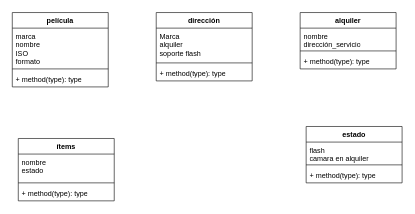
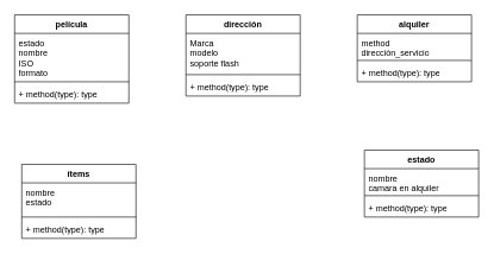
  <mxCell id="0" />
  <mxCell id="1" parent="0" />
  <mxCell id="2" value="película" style="swimlane;fontStyle=1;align=center;verticalAlign=top;childLayout=stackLayout;horizontal=1;startSize=26;horizontalStack=0;resizeParent=1;resizeParentMax=0;resizeLast=0;collapsible=1;marginBottom=0;whiteSpace=wrap;html=1;" vertex="1" parent="1"><mxGeometry x="20" y="20" width="160" height="124" as="geometry" /></mxCell>
- <mxCell id="3" value="marca&lt;br&gt;nombre&lt;br&gt;ISO&lt;br&gt;formato" style="text;strokeColor=none;fillColor=none;align=left;verticalAlign=top;spacingLeft=4;spacingRight=4;overflow=hidden;rotatable=0;points=[[0,0.5],[1,0.5]];portConstraint=eastwest;whiteSpace=wrap;html=1;" vertex="1" parent="2"><mxGeometry y="26" width="160" height="64" as="geometry" /></mxCell>
+ <mxCell id="3" value="estado&lt;br&gt;nombre&lt;br&gt;ISO&lt;br&gt;formato" style="text;strokeColor=none;fillColor=none;align=left;verticalAlign=top;spacingLeft=4;spacingRight=4;overflow=hidden;rotatable=0;points=[[0,0.5],[1,0.5]];portConstraint=eastwest;whiteSpace=wrap;html=1;" vertex="1" parent="2"><mxGeometry y="26" width="160" height="64" as="geometry" /></mxCell>
  <mxCell id="4" value="" style="line;strokeWidth=1;fillColor=none;align=left;verticalAlign=middle;spacingTop=-1;spacingLeft=3;spacingRight=3;rotatable=0;labelPosition=right;points=[];portConstraint=eastwest;strokeColor=inherit;" vertex="1" parent="2"><mxGeometry y="90" width="160" height="8" as="geometry" /></mxCell>
  <mxCell id="5" value="+ method(type): type" style="text;strokeColor=none;fillColor=none;align=left;verticalAlign=top;spacingLeft=4;spacingRight=4;overflow=hidden;rotatable=0;points=[[0,0.5],[1,0.5]];portConstraint=eastwest;whiteSpace=wrap;html=1;" vertex="1" parent="2"><mxGeometry y="98" width="160" height="26" as="geometry" /></mxCell>
  <mxCell id="6" value="dirección" style="swimlane;fontStyle=1;align=center;verticalAlign=top;childLayout=stackLayout;horizontal=1;startSize=26;horizontalStack=0;resizeParent=1;resizeParentMax=0;resizeLast=0;collapsible=1;marginBottom=0;whiteSpace=wrap;html=1;" vertex="1" parent="1"><mxGeometry x="260" y="20" width="160" height="114" as="geometry" /></mxCell>
- <mxCell id="7" value="Marca&lt;br&gt;alquiler&lt;br&gt;soporte flash" style="text;strokeColor=none;fillColor=none;align=left;verticalAlign=top;spacingLeft=4;spacingRight=4;overflow=hidden;rotatable=0;points=[[0,0.5],[1,0.5]];portConstraint=eastwest;whiteSpace=wrap;html=1;" vertex="1" parent="6"><mxGeometry y="26" width="160" height="54" as="geometry" /></mxCell>
+ <mxCell id="7" value="Marca&lt;br&gt;modelo&lt;br&gt;soporte flash" style="text;strokeColor=none;fillColor=none;align=left;verticalAlign=top;spacingLeft=4;spacingRight=4;overflow=hidden;rotatable=0;points=[[0,0.5],[1,0.5]];portConstraint=eastwest;whiteSpace=wrap;html=1;" vertex="1" parent="6"><mxGeometry y="26" width="160" height="54" as="geometry" /></mxCell>
  <mxCell id="8" value="" style="line;strokeWidth=1;fillColor=none;align=left;verticalAlign=middle;spacingTop=-1;spacingLeft=3;spacingRight=3;rotatable=0;labelPosition=right;points=[];portConstraint=eastwest;strokeColor=inherit;" vertex="1" parent="6"><mxGeometry y="80" width="160" height="8" as="geometry" /></mxCell>
  <mxCell id="9" value="+ method(type): type" style="text;strokeColor=none;fillColor=none;align=left;verticalAlign=top;spacingLeft=4;spacingRight=4;overflow=hidden;rotatable=0;points=[[0,0.5],[1,0.5]];portConstraint=eastwest;whiteSpace=wrap;html=1;" vertex="1" parent="6"><mxGeometry y="88" width="160" height="26" as="geometry" /></mxCell>
  <mxCell id="10" value="alquiler" style="swimlane;fontStyle=1;align=center;verticalAlign=top;childLayout=stackLayout;horizontal=1;startSize=26;horizontalStack=0;resizeParent=1;resizeParentMax=0;resizeLast=0;collapsible=1;marginBottom=0;whiteSpace=wrap;html=1;" vertex="1" parent="1"><mxGeometry x="500" y="20" width="160" height="94" as="geometry" /></mxCell>
- <mxCell id="11" value="nombre&lt;br&gt;dirección_servicio" style="text;strokeColor=none;fillColor=none;align=left;verticalAlign=top;spacingLeft=4;spacingRight=4;overflow=hidden;rotatable=0;points=[[0,0.5],[1,0.5]];portConstraint=eastwest;whiteSpace=wrap;html=1;" vertex="1" parent="10"><mxGeometry y="26" width="160" height="34" as="geometry" /></mxCell>
+ <mxCell id="11" value="method&lt;br&gt;dirección_servicio" style="text;strokeColor=none;fillColor=none;align=left;verticalAlign=top;spacingLeft=4;spacingRight=4;overflow=hidden;rotatable=0;points=[[0,0.5],[1,0.5]];portConstraint=eastwest;whiteSpace=wrap;html=1;" vertex="1" parent="10"><mxGeometry y="26" width="160" height="34" as="geometry" /></mxCell>
  <mxCell id="12" value="" style="line;strokeWidth=1;fillColor=none;align=left;verticalAlign=middle;spacingTop=-1;spacingLeft=3;spacingRight=3;rotatable=0;labelPosition=right;points=[];portConstraint=eastwest;strokeColor=inherit;" vertex="1" parent="10"><mxGeometry y="60" width="160" height="8" as="geometry" /></mxCell>
  <mxCell id="13" value="+ method(type): type" style="text;strokeColor=none;fillColor=none;align=left;verticalAlign=top;spacingLeft=4;spacingRight=4;overflow=hidden;rotatable=0;points=[[0,0.5],[1,0.5]];portConstraint=eastwest;whiteSpace=wrap;html=1;" vertex="1" parent="10"><mxGeometry y="68" width="160" height="26" as="geometry" /></mxCell>
  <mxCell id="14" value="ítems" style="swimlane;fontStyle=1;align=center;verticalAlign=top;childLayout=stackLayout;horizontal=1;startSize=26;horizontalStack=0;resizeParent=1;resizeParentMax=0;resizeLast=0;collapsible=1;marginBottom=0;whiteSpace=wrap;html=1;" vertex="1" parent="1"><mxGeometry x="30" y="230" width="160" height="104" as="geometry" /></mxCell>
  <mxCell id="15" value="nombre&lt;br&gt;estado" style="text;strokeColor=none;fillColor=none;align=left;verticalAlign=top;spacingLeft=4;spacingRight=4;overflow=hidden;rotatable=0;points=[[0,0.5],[1,0.5]];portConstraint=eastwest;whiteSpace=wrap;html=1;" vertex="1" parent="14"><mxGeometry y="26" width="160" height="44" as="geometry" /></mxCell>
  <mxCell id="16" value="" style="line;strokeWidth=1;fillColor=none;align=left;verticalAlign=middle;spacingTop=-1;spacingLeft=3;spacingRight=3;rotatable=0;labelPosition=right;points=[];portConstraint=eastwest;strokeColor=inherit;" vertex="1" parent="14"><mxGeometry y="70" width="160" height="8" as="geometry" /></mxCell>
  <mxCell id="17" value="+ method(type): type" style="text;strokeColor=none;fillColor=none;align=left;verticalAlign=top;spacingLeft=4;spacingRight=4;overflow=hidden;rotatable=0;points=[[0,0.5],[1,0.5]];portConstraint=eastwest;whiteSpace=wrap;html=1;" vertex="1" parent="14"><mxGeometry y="78" width="160" height="26" as="geometry" /></mxCell>
  <mxCell id="18" value="estado" style="swimlane;fontStyle=1;align=center;verticalAlign=top;childLayout=stackLayout;horizontal=1;startSize=26;horizontalStack=0;resizeParent=1;resizeParentMax=0;resizeLast=0;collapsible=1;marginBottom=0;whiteSpace=wrap;html=1;" vertex="1" parent="1"><mxGeometry x="510" y="210" width="160" height="94" as="geometry" /></mxCell>
- <mxCell id="19" value="flash&lt;br&gt;camara en alquiler" style="text;strokeColor=none;fillColor=none;align=left;verticalAlign=top;spacingLeft=4;spacingRight=4;overflow=hidden;rotatable=0;points=[[0,0.5],[1,0.5]];portConstraint=eastwest;whiteSpace=wrap;html=1;" vertex="1" parent="18"><mxGeometry y="26" width="160" height="34" as="geometry" /></mxCell>
+ <mxCell id="19" value="nombre&lt;br&gt;camara en alquiler" style="text;strokeColor=none;fillColor=none;align=left;verticalAlign=top;spacingLeft=4;spacingRight=4;overflow=hidden;rotatable=0;points=[[0,0.5],[1,0.5]];portConstraint=eastwest;whiteSpace=wrap;html=1;" vertex="1" parent="18"><mxGeometry y="26" width="160" height="34" as="geometry" /></mxCell>
  <mxCell id="20" value="" style="line;strokeWidth=1;fillColor=none;align=left;verticalAlign=middle;spacingTop=-1;spacingLeft=3;spacingRight=3;rotatable=0;labelPosition=right;points=[];portConstraint=eastwest;strokeColor=inherit;" vertex="1" parent="18"><mxGeometry y="60" width="160" height="8" as="geometry" /></mxCell>
  <mxCell id="21" value="+ method(type): type" style="text;strokeColor=none;fillColor=none;align=left;verticalAlign=top;spacingLeft=4;spacingRight=4;overflow=hidden;rotatable=0;points=[[0,0.5],[1,0.5]];portConstraint=eastwest;whiteSpace=wrap;html=1;" vertex="1" parent="18"><mxGeometry y="68" width="160" height="26" as="geometry" /></mxCell>
